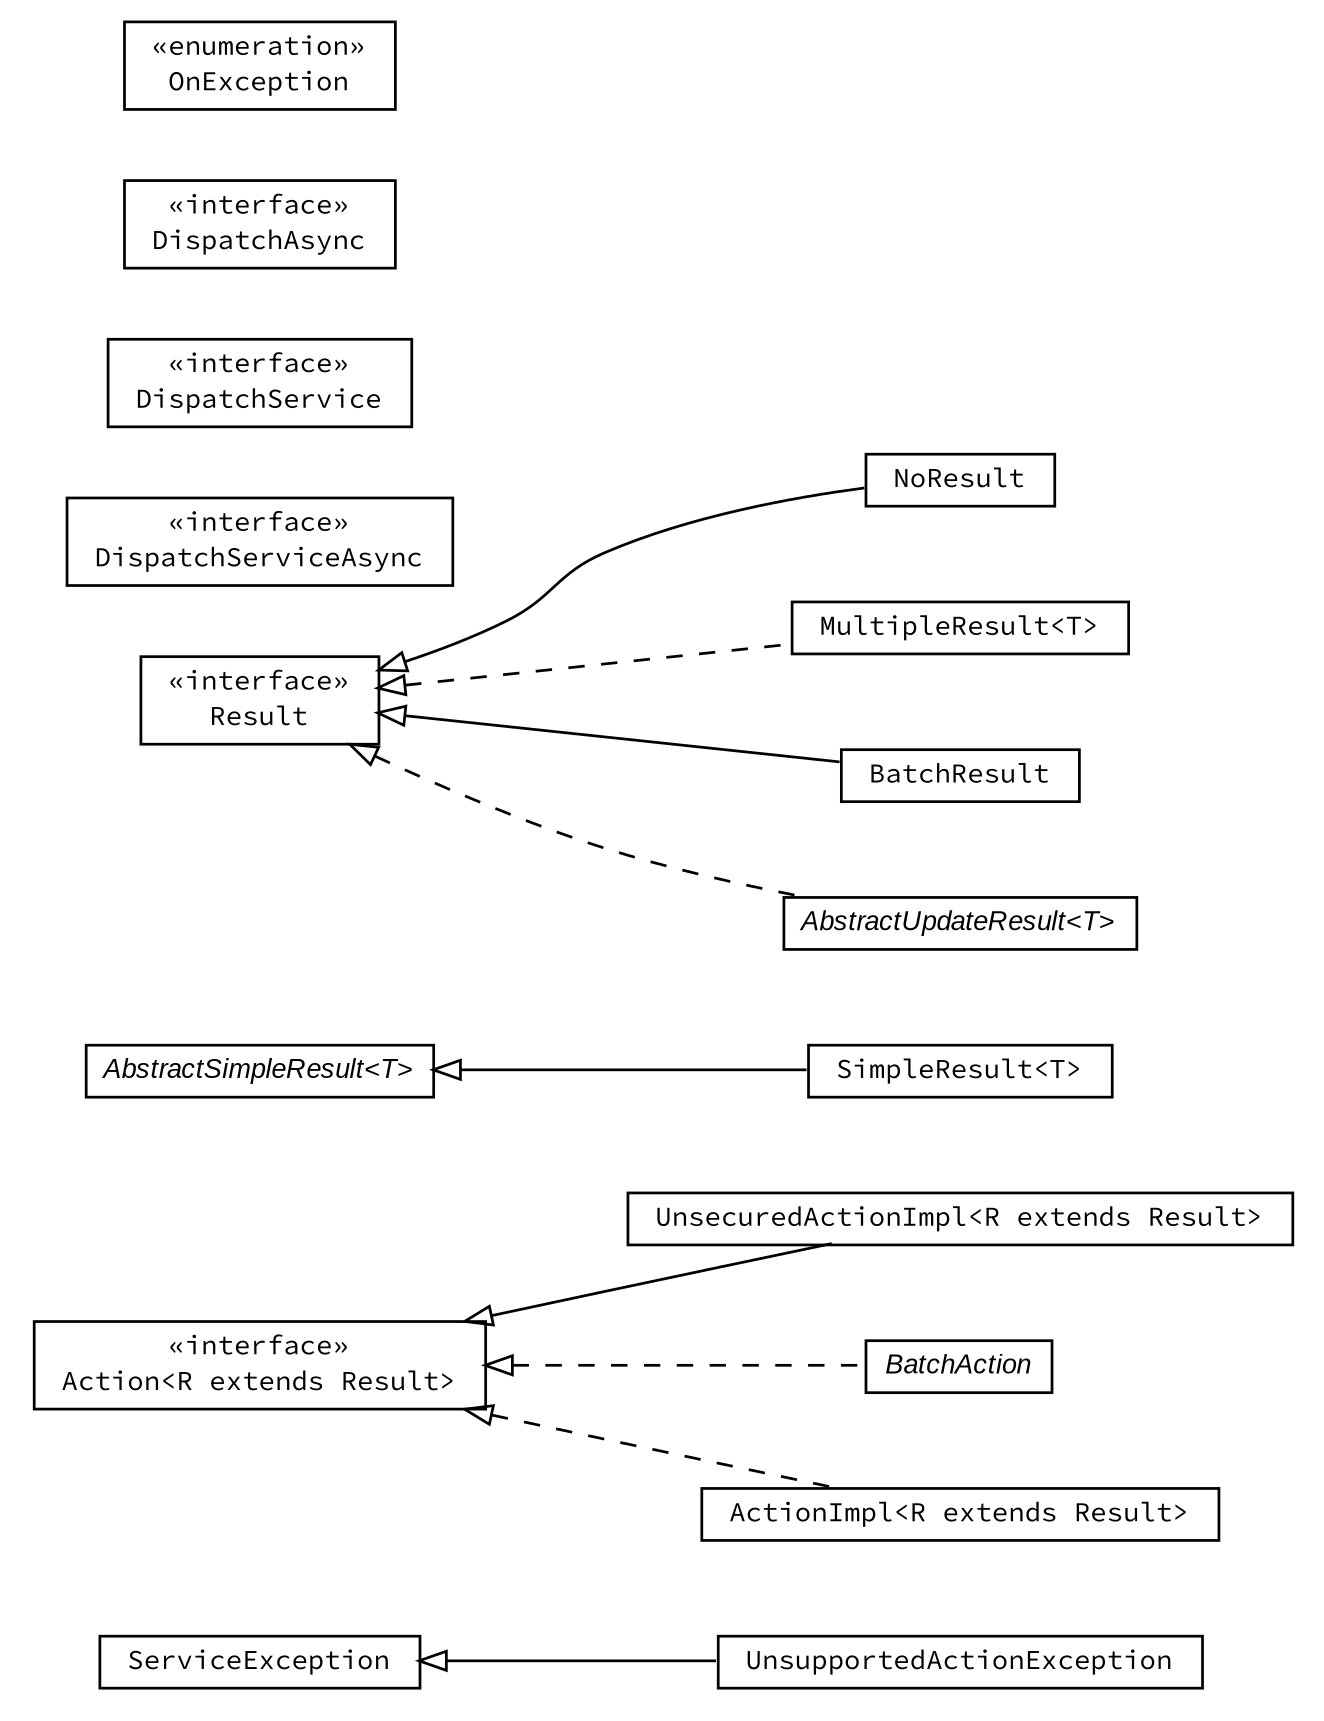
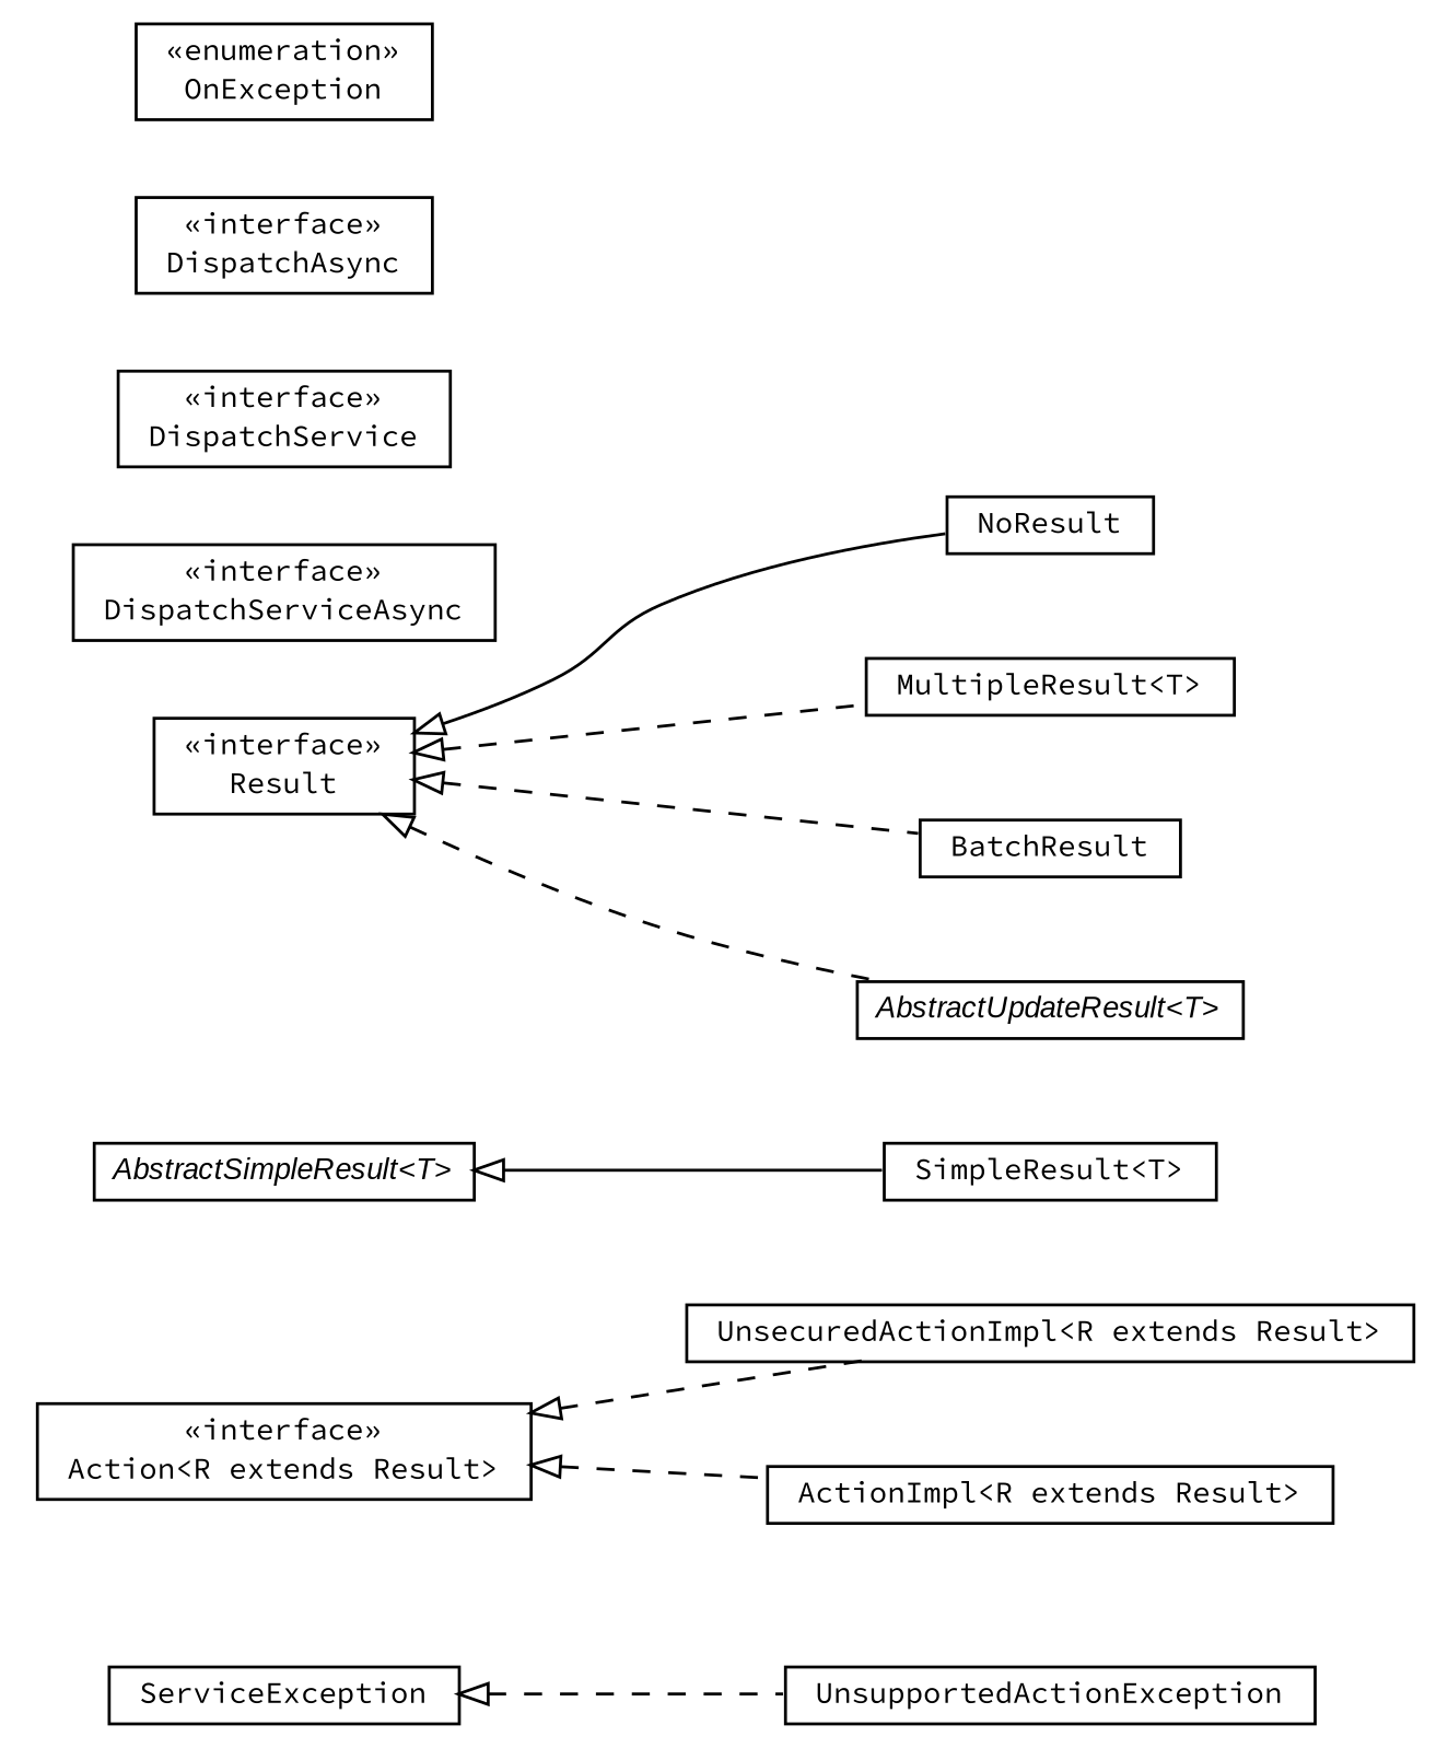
  digraph {
    fontname="Source Code Pro"
    nodesep=0.25
    rankdir=LR
    ranksep=0.5
    node [fontcolor=black fontname="Source Code Pro" fontsize=10.0 shape=plaintext]
    edge [arrowtail=empty dir=back fontname="Source Code Pro" fontsize=10 headport=p labelfontname=arial labelfontsize=10 tailport=p style=dashed]
    n1 [label=<<table title="com.gwtplatform.dispatch.rpc.shared.UnsupportedActionException" border="0" cellborder="1" cellspacing="0" cellpadding="2" port="p" href="./UnsupportedActionException.html"> 		<tr><td><table border="0" cellspacing="0" cellpadding="1"> <tr><td align="center" balign="center"> UnsupportedActionException </td></tr> 		</table></td></tr> 		</table>>]
    n2 [label=<<table title="com.gwtplatform.dispatch.rpc.shared.UnsecuredActionImpl" border="0" cellborder="1" cellspacing="0" cellpadding="2" port="p" href="./UnsecuredActionImpl.html"> 		<tr><td><table border="0" cellspacing="0" cellpadding="1"> <tr><td align="center" balign="center"> UnsecuredActionImpl&lt;R extends Result&gt; </td></tr> 		</table></td></tr> 		</table>>]
    n3 [label=<<table title="com.gwtplatform.dispatch.rpc.shared.SimpleResult" border="0" cellborder="1" cellspacing="0" cellpadding="2" port="p" href="./SimpleResult.html"> 		<tr><td><table border="0" cellspacing="0" cellpadding="1"> <tr><td align="center" balign="center"> SimpleResult&lt;T&gt; </td></tr> 		</table></td></tr> 		</table>>]
    n4 [label=<<table title="com.gwtplatform.dispatch.rpc.shared.ServiceException" border="0" cellborder="1" cellspacing="0" cellpadding="2" port="p" href="./ServiceException.html"> 		<tr><td><table border="0" cellspacing="0" cellpadding="1"> <tr><td align="center" balign="center"> ServiceException </td></tr> 		</table></td></tr> 		</table>>]
    n5 [label=<<table title="com.gwtplatform.dispatch.rpc.shared.Result" border="0" cellborder="1" cellspacing="0" cellpadding="2" port="p" href="./Result.html"> 		<tr><td><table border="0" cellspacing="0" cellpadding="1"> <tr><td align="center" balign="center"> &#171;interface&#187; </td></tr> <tr><td align="center" balign="center"> Result </td></tr> 		</table></td></tr> 		</table>>]
    n6 [label=<<table title="com.gwtplatform.dispatch.rpc.shared.NoResult" border="0" cellborder="1" cellspacing="0" cellpadding="2" port="p" href="./NoResult.html"> 		<tr><td><table border="0" cellspacing="0" cellpadding="1"> <tr><td align="center" balign="center"> NoResult </td></tr> 		</table></td></tr> 		</table>>]
    n7 [label=<<table title="com.gwtplatform.dispatch.rpc.shared.MultipleResult" border="0" cellborder="1" cellspacing="0" cellpadding="2" port="p" href="./MultipleResult.html"> 		<tr><td><table border="0" cellspacing="0" cellpadding="1"> <tr><td align="center" balign="center"> MultipleResult&lt;T&gt; </td></tr> 		</table></td></tr> 		</table>>]
    n8 [label=<<table title="com.gwtplatform.dispatch.rpc.shared.BatchResult" border="0" cellborder="1" cellspacing="0" cellpadding="2" port="p" href="./BatchResult.html"> 		<tr><td><table border="0" cellspacing="0" cellpadding="1"> <tr><td align="center" balign="center"> BatchResult </td></tr> 		</table></td></tr> 		</table>>]
    n9 [label=<<table title="com.gwtplatform.dispatch.rpc.shared.AbstractUpdateResult" border="0" cellborder="1" cellspacing="0" cellpadding="2" port="p" href="./AbstractUpdateResult.html"> 		<tr><td><table border="0" cellspacing="0" cellpadding="1"> <tr><td align="center" balign="center"><font face="arial italic"> AbstractUpdateResult&lt;T&gt; </font></td></tr> 		</table></td></tr> 		</table>>]
    n10 [label=<<table title="com.gwtplatform.dispatch.rpc.shared.AbstractSimpleResult" border="0" cellborder="1" cellspacing="0" cellpadding="2" port="p" href="./AbstractSimpleResult.html"> 		<tr><td><table border="0" cellspacing="0" cellpadding="1"> <tr><td align="center" balign="center"><font face="arial italic"> AbstractSimpleResult&lt;T&gt; </font></td></tr> 		</table></td></tr> 		</table>>]
    n11 [label=<<table title="com.gwtplatform.dispatch.rpc.shared.DispatchServiceAsync" border="0" cellborder="1" cellspacing="0" cellpadding="2" port="p" href="./DispatchServiceAsync.html"> 		<tr><td><table border="0" cellspacing="0" cellpadding="1"> <tr><td align="center" balign="center"> &#171;interface&#187; </td></tr> <tr><td align="center" balign="center"> DispatchServiceAsync </td></tr> 		</table></td></tr> 		</table>>]
    n12 [label=<<table title="com.gwtplatform.dispatch.rpc.shared.DispatchService" border="0" cellborder="1" cellspacing="0" cellpadding="2" port="p" href="./DispatchService.html"> 		<tr><td><table border="0" cellspacing="0" cellpadding="1"> <tr><td align="center" balign="center"> &#171;interface&#187; </td></tr> <tr><td align="center" balign="center"> DispatchService </td></tr> 		</table></td></tr> 		</table>>]
    n13 [label=<<table title="com.gwtplatform.dispatch.rpc.shared.DispatchAsync" border="0" cellborder="1" cellspacing="0" cellpadding="2" port="p" href="./DispatchAsync.html"> 		<tr><td><table border="0" cellspacing="0" cellpadding="1"> <tr><td align="center" balign="center"> &#171;interface&#187; </td></tr> <tr><td align="center" balign="center"> DispatchAsync </td></tr> 		</table></td></tr> 		</table>>]
-   n14 [label=<<table title="com.gwtplatform.dispatch.rpc.shared.BatchAction" border="0" cellborder="1" cellspacing="0" cellpadding="2" port="p" href="./BatchAction.html"> 		<tr><td><table border="0" cellspacing="0" cellpadding="1"> <tr><td align="center" balign="center"><font face="arial italic"> BatchAction </font></td></tr> 		</table></td></tr> 		</table>>]
    n15 [label=<<table title="com.gwtplatform.dispatch.rpc.shared.BatchAction.OnException" border="0" cellborder="1" cellspacing="0" cellpadding="2" port="p" href="./BatchAction.OnException.html"> 		<tr><td><table border="0" cellspacing="0" cellpadding="1"> <tr><td align="center" balign="center"> &#171;enumeration&#187; </td></tr> <tr><td align="center" balign="center"> OnException </td></tr> 		</table></td></tr> 		</table>>]
    n16 [label=<<table title="com.gwtplatform.dispatch.rpc.shared.ActionImpl" border="0" cellborder="1" cellspacing="0" cellpadding="2" port="p" href="./ActionImpl.html"> 		<tr><td><table border="0" cellspacing="0" cellpadding="1"> <tr><td align="center" balign="center"> ActionImpl&lt;R extends Result&gt; </td></tr> 		</table></td></tr> 		</table>>]
    n17 [label=<<table title="com.gwtplatform.dispatch.rpc.shared.Action" border="0" cellborder="1" cellspacing="0" cellpadding="2" port="p" href="./Action.html"> 		<tr><td><table border="0" cellspacing="0" cellpadding="1"> <tr><td align="center" balign="center"> &#171;interface&#187; </td></tr> <tr><td align="center" balign="center"> Action&lt;R extends Result&gt; </td></tr> 		</table></td></tr> 		</table>>]
-   n4 -> n1 [style=""]
+   n4 -> n1
    n5 -> n6 [style=solid]
    n5 -> n7
-   n5 -> n8 [style=solid]
+   n5 -> n8
    n5 -> n9
    n10 -> n3 [style=""]
-   n17 -> n2 [style=solid]
-   n17 -> n14
+   n17 -> n2
    n17 -> n16
  }
